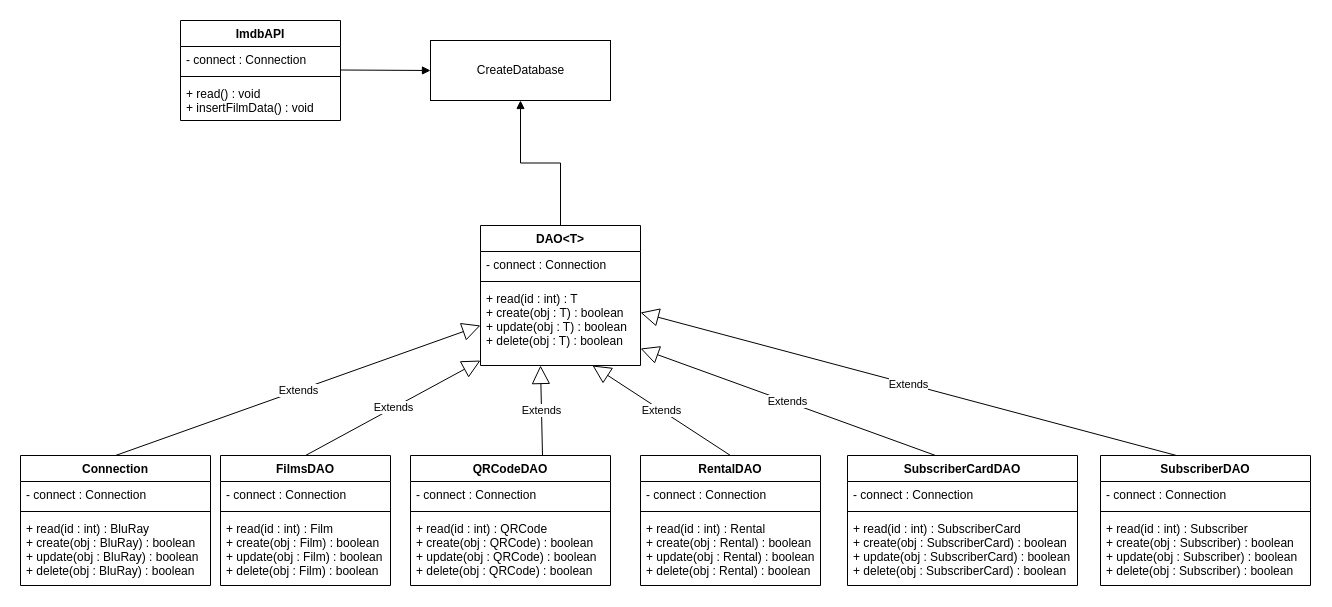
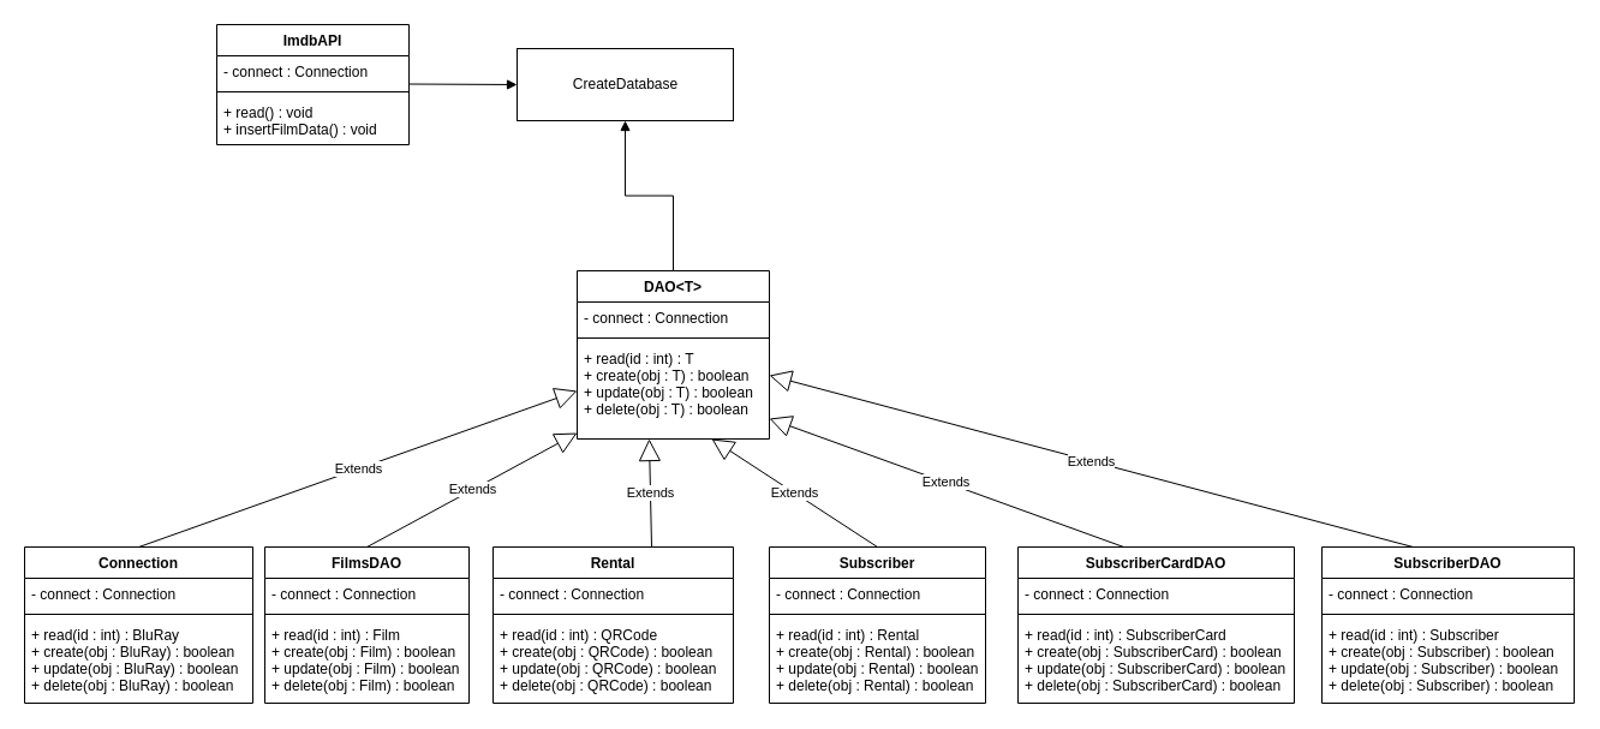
  <mxCell id="0" />
  <mxCell id="1" parent="0" />
  <mxCell id="2" value="SubscriberDAO" style="swimlane;fontStyle=1;align=center;verticalAlign=top;childLayout=stackLayout;horizontal=1;startSize=26;horizontalStack=0;resizeParent=1;resizeParentMax=0;resizeLast=0;collapsible=1;marginBottom=0;" vertex="1" parent="1"><mxGeometry x="1100" y="455" width="210" height="130" as="geometry" /></mxCell>
  <mxCell id="3" value="- connect : Connection" style="text;strokeColor=none;fillColor=none;align=left;verticalAlign=top;spacingLeft=4;spacingRight=4;overflow=hidden;rotatable=0;points=[[0,0.5],[1,0.5]];portConstraint=eastwest;" vertex="1" parent="2"><mxGeometry y="26" width="210" height="26" as="geometry" /></mxCell>
  <mxCell id="4" value="" style="line;strokeWidth=1;fillColor=none;align=left;verticalAlign=middle;spacingTop=-1;spacingLeft=3;spacingRight=3;rotatable=0;labelPosition=right;points=[];portConstraint=eastwest;strokeColor=inherit;" vertex="1" parent="2"><mxGeometry y="52" width="210" height="8" as="geometry" /></mxCell>
  <mxCell id="5" value="+ read(id : int) : Subscriber&#10;+ create(obj : Subscriber) : boolean&#10;+ update(obj : Subscriber) : boolean&#10;+ delete(obj : Subscriber) : boolean" style="text;strokeColor=none;fillColor=none;align=left;verticalAlign=top;spacingLeft=4;spacingRight=4;overflow=hidden;rotatable=0;points=[[0,0.5],[1,0.5]];portConstraint=eastwest;" vertex="1" parent="2"><mxGeometry y="60" width="210" height="70" as="geometry" /></mxCell>
  <mxCell id="6" value="SubscriberCardDAO" style="swimlane;fontStyle=1;align=center;verticalAlign=top;childLayout=stackLayout;horizontal=1;startSize=26;horizontalStack=0;resizeParent=1;resizeParentMax=0;resizeLast=0;collapsible=1;marginBottom=0;" vertex="1" parent="1"><mxGeometry x="847" y="455" width="230" height="130" as="geometry" /></mxCell>
  <mxCell id="7" value="- connect : Connection" style="text;strokeColor=none;fillColor=none;align=left;verticalAlign=top;spacingLeft=4;spacingRight=4;overflow=hidden;rotatable=0;points=[[0,0.5],[1,0.5]];portConstraint=eastwest;" vertex="1" parent="6"><mxGeometry y="26" width="230" height="26" as="geometry" /></mxCell>
  <mxCell id="8" value="" style="line;strokeWidth=1;fillColor=none;align=left;verticalAlign=middle;spacingTop=-1;spacingLeft=3;spacingRight=3;rotatable=0;labelPosition=right;points=[];portConstraint=eastwest;strokeColor=inherit;" vertex="1" parent="6"><mxGeometry y="52" width="230" height="8" as="geometry" /></mxCell>
  <mxCell id="9" value="+ read(id : int) : SubscriberCard&#10;+ create(obj : SubscriberCard) : boolean&#10;+ update(obj : SubscriberCard) : boolean&#10;+ delete(obj : SubscriberCard) : boolean" style="text;strokeColor=none;fillColor=none;align=left;verticalAlign=top;spacingLeft=4;spacingRight=4;overflow=hidden;rotatable=0;points=[[0,0.5],[1,0.5]];portConstraint=eastwest;" vertex="1" parent="6"><mxGeometry y="60" width="230" height="70" as="geometry" /></mxCell>
- <mxCell id="10" value="RentalDAO" style="swimlane;fontStyle=1;align=center;verticalAlign=top;childLayout=stackLayout;horizontal=1;startSize=26;horizontalStack=0;resizeParent=1;resizeParentMax=0;resizeLast=0;collapsible=1;marginBottom=0;" vertex="1" parent="1"><mxGeometry x="640" y="455" width="180" height="130" as="geometry" /></mxCell>
+ <mxCell id="10" value="Subscriber" style="swimlane;fontStyle=1;align=center;verticalAlign=top;childLayout=stackLayout;horizontal=1;startSize=26;horizontalStack=0;resizeParent=1;resizeParentMax=0;resizeLast=0;collapsible=1;marginBottom=0;" vertex="1" parent="1"><mxGeometry x="640" y="455" width="180" height="130" as="geometry" /></mxCell>
  <mxCell id="11" value="- connect : Connection" style="text;strokeColor=none;fillColor=none;align=left;verticalAlign=top;spacingLeft=4;spacingRight=4;overflow=hidden;rotatable=0;points=[[0,0.5],[1,0.5]];portConstraint=eastwest;" vertex="1" parent="10"><mxGeometry y="26" width="180" height="26" as="geometry" /></mxCell>
  <mxCell id="12" value="" style="line;strokeWidth=1;fillColor=none;align=left;verticalAlign=middle;spacingTop=-1;spacingLeft=3;spacingRight=3;rotatable=0;labelPosition=right;points=[];portConstraint=eastwest;strokeColor=inherit;" vertex="1" parent="10"><mxGeometry y="52" width="180" height="8" as="geometry" /></mxCell>
  <mxCell id="13" value="+ read(id : int) : Rental&#10;+ create(obj : Rental) : boolean&#10;+ update(obj : Rental) : boolean&#10;+ delete(obj : Rental) : boolean" style="text;strokeColor=none;fillColor=none;align=left;verticalAlign=top;spacingLeft=4;spacingRight=4;overflow=hidden;rotatable=0;points=[[0,0.5],[1,0.5]];portConstraint=eastwest;" vertex="1" parent="10"><mxGeometry y="60" width="180" height="70" as="geometry" /></mxCell>
- <mxCell id="14" value="QRCodeDAO" style="swimlane;fontStyle=1;align=center;verticalAlign=top;childLayout=stackLayout;horizontal=1;startSize=26;horizontalStack=0;resizeParent=1;resizeParentMax=0;resizeLast=0;collapsible=1;marginBottom=0;" vertex="1" parent="1"><mxGeometry x="410" y="455" width="200" height="130" as="geometry" /></mxCell>
+ <mxCell id="14" value="Rental" style="swimlane;fontStyle=1;align=center;verticalAlign=top;childLayout=stackLayout;horizontal=1;startSize=26;horizontalStack=0;resizeParent=1;resizeParentMax=0;resizeLast=0;collapsible=1;marginBottom=0;" vertex="1" parent="1"><mxGeometry x="410" y="455" width="200" height="130" as="geometry" /></mxCell>
  <mxCell id="15" value="- connect : Connection" style="text;strokeColor=none;fillColor=none;align=left;verticalAlign=top;spacingLeft=4;spacingRight=4;overflow=hidden;rotatable=0;points=[[0,0.5],[1,0.5]];portConstraint=eastwest;" vertex="1" parent="14"><mxGeometry y="26" width="200" height="26" as="geometry" /></mxCell>
  <mxCell id="16" value="" style="line;strokeWidth=1;fillColor=none;align=left;verticalAlign=middle;spacingTop=-1;spacingLeft=3;spacingRight=3;rotatable=0;labelPosition=right;points=[];portConstraint=eastwest;strokeColor=inherit;" vertex="1" parent="14"><mxGeometry y="52" width="200" height="8" as="geometry" /></mxCell>
  <mxCell id="17" value="+ read(id : int) : QRCode&#10;+ create(obj : QRCode) : boolean&#10;+ update(obj : QRCode) : boolean&#10;+ delete(obj : QRCode) : boolean" style="text;strokeColor=none;fillColor=none;align=left;verticalAlign=top;spacingLeft=4;spacingRight=4;overflow=hidden;rotatable=0;points=[[0,0.5],[1,0.5]];portConstraint=eastwest;" vertex="1" parent="14"><mxGeometry y="60" width="200" height="70" as="geometry" /></mxCell>
  <mxCell id="18" value="FilmsDAO" style="swimlane;fontStyle=1;align=center;verticalAlign=top;childLayout=stackLayout;horizontal=1;startSize=26;horizontalStack=0;resizeParent=1;resizeParentMax=0;resizeLast=0;collapsible=1;marginBottom=0;" vertex="1" parent="1"><mxGeometry x="220" y="455" width="170" height="130" as="geometry" /></mxCell>
  <mxCell id="19" value="- connect : Connection" style="text;strokeColor=none;fillColor=none;align=left;verticalAlign=top;spacingLeft=4;spacingRight=4;overflow=hidden;rotatable=0;points=[[0,0.5],[1,0.5]];portConstraint=eastwest;" vertex="1" parent="18"><mxGeometry y="26" width="170" height="26" as="geometry" /></mxCell>
  <mxCell id="20" value="" style="line;strokeWidth=1;fillColor=none;align=left;verticalAlign=middle;spacingTop=-1;spacingLeft=3;spacingRight=3;rotatable=0;labelPosition=right;points=[];portConstraint=eastwest;strokeColor=inherit;" vertex="1" parent="18"><mxGeometry y="52" width="170" height="8" as="geometry" /></mxCell>
  <mxCell id="21" value="+ read(id : int) : Film&#10;+ create(obj : Film) : boolean&#10;+ update(obj : Film) : boolean&#10;+ delete(obj : Film) : boolean" style="text;strokeColor=none;fillColor=none;align=left;verticalAlign=top;spacingLeft=4;spacingRight=4;overflow=hidden;rotatable=0;points=[[0,0.5],[1,0.5]];portConstraint=eastwest;" vertex="1" parent="18"><mxGeometry y="60" width="170" height="70" as="geometry" /></mxCell>
  <mxCell id="22" value="Connection" style="swimlane;fontStyle=1;align=center;verticalAlign=top;childLayout=stackLayout;horizontal=1;startSize=26;horizontalStack=0;resizeParent=1;resizeParentMax=0;resizeLast=0;collapsible=1;marginBottom=0;" vertex="1" parent="1"><mxGeometry x="20" y="455" width="190" height="130" as="geometry" /></mxCell>
  <mxCell id="23" value="- connect : Connection" style="text;strokeColor=none;fillColor=none;align=left;verticalAlign=top;spacingLeft=4;spacingRight=4;overflow=hidden;rotatable=0;points=[[0,0.5],[1,0.5]];portConstraint=eastwest;" vertex="1" parent="22"><mxGeometry y="26" width="190" height="26" as="geometry" /></mxCell>
  <mxCell id="24" value="" style="line;strokeWidth=1;fillColor=none;align=left;verticalAlign=middle;spacingTop=-1;spacingLeft=3;spacingRight=3;rotatable=0;labelPosition=right;points=[];portConstraint=eastwest;strokeColor=inherit;" vertex="1" parent="22"><mxGeometry y="52" width="190" height="8" as="geometry" /></mxCell>
  <mxCell id="25" value="+ read(id : int) : BluRay&#10;+ create(obj : BluRay) : boolean&#10;+ update(obj : BluRay) : boolean&#10;+ delete(obj : BluRay) : boolean" style="text;strokeColor=none;fillColor=none;align=left;verticalAlign=top;spacingLeft=4;spacingRight=4;overflow=hidden;rotatable=0;points=[[0,0.5],[1,0.5]];portConstraint=eastwest;" vertex="1" parent="22"><mxGeometry y="60" width="190" height="70" as="geometry" /></mxCell>
  <mxCell id="26" value="DAO&lt;T&gt;" style="swimlane;fontStyle=1;align=center;verticalAlign=top;childLayout=stackLayout;horizontal=1;startSize=26;horizontalStack=0;resizeParent=1;resizeParentMax=0;resizeLast=0;collapsible=1;marginBottom=0;" vertex="1" parent="1"><mxGeometry x="480" y="225" width="160" height="140" as="geometry" /></mxCell>
  <mxCell id="27" value="- connect : Connection" style="text;strokeColor=none;fillColor=none;align=left;verticalAlign=top;spacingLeft=4;spacingRight=4;overflow=hidden;rotatable=0;points=[[0,0.5],[1,0.5]];portConstraint=eastwest;" vertex="1" parent="26"><mxGeometry y="26" width="160" height="26" as="geometry" /></mxCell>
  <mxCell id="28" value="" style="line;strokeWidth=1;fillColor=none;align=left;verticalAlign=middle;spacingTop=-1;spacingLeft=3;spacingRight=3;rotatable=0;labelPosition=right;points=[];portConstraint=eastwest;strokeColor=inherit;" vertex="1" parent="26"><mxGeometry y="52" width="160" height="8" as="geometry" /></mxCell>
  <mxCell id="29" value="+ read(id : int) : T&#10;+ create(obj : T) : boolean&#10;+ update(obj : T) : boolean&#10;+ delete(obj : T) : boolean" style="text;strokeColor=none;fillColor=none;align=left;verticalAlign=top;spacingLeft=4;spacingRight=4;overflow=hidden;rotatable=0;points=[[0,0.5],[1,0.5]];portConstraint=eastwest;" vertex="1" parent="26"><mxGeometry y="60" width="160" height="80" as="geometry" /></mxCell>
  <mxCell id="30" value="Extends" style="endArrow=block;endSize=16;endFill=0;html=1;rounded=0;exitX=0.362;exitY=0;exitDx=0;exitDy=0;exitPerimeter=0;entryX=1;entryY=0.338;entryDx=0;entryDy=0;entryPerimeter=0;" edge="1" parent="1" source="2" target="29"><mxGeometry width="160" relative="1" as="geometry"><mxPoint x="870" y="385" as="sourcePoint" /><mxPoint x="1030" y="385" as="targetPoint" /></mxGeometry></mxCell>
  <mxCell id="31" value="Extends" style="endArrow=block;endSize=16;endFill=0;html=1;rounded=0;exitX=0.383;exitY=0;exitDx=0;exitDy=0;exitPerimeter=0;entryX=1;entryY=0.788;entryDx=0;entryDy=0;entryPerimeter=0;" edge="1" parent="1" source="6" target="29"><mxGeometry width="160" relative="1" as="geometry"><mxPoint x="687" y="385" as="sourcePoint" /><mxPoint x="847" y="385" as="targetPoint" /></mxGeometry></mxCell>
  <mxCell id="32" value="Extends" style="endArrow=block;endSize=16;endFill=0;html=1;rounded=0;exitX=0.5;exitY=0;exitDx=0;exitDy=0;entryX=0.7;entryY=1;entryDx=0;entryDy=0;entryPerimeter=0;" edge="1" parent="1" source="10" target="29"><mxGeometry width="160" relative="1" as="geometry"><mxPoint x="600" y="415" as="sourcePoint" /><mxPoint x="760" y="415" as="targetPoint" /></mxGeometry></mxCell>
  <mxCell id="33" value="Extends" style="endArrow=block;endSize=16;endFill=0;html=1;rounded=0;exitX=0.66;exitY=0;exitDx=0;exitDy=0;exitPerimeter=0;entryX=0.375;entryY=1;entryDx=0;entryDy=0;entryPerimeter=0;" edge="1" parent="1" source="14" target="29"><mxGeometry width="160" relative="1" as="geometry"><mxPoint x="480" y="419" as="sourcePoint" /><mxPoint x="640" y="419" as="targetPoint" /></mxGeometry></mxCell>
  <mxCell id="34" value="Extends" style="endArrow=block;endSize=16;endFill=0;html=1;rounded=0;exitX=0.5;exitY=0;exitDx=0;exitDy=0;entryX=0;entryY=0.938;entryDx=0;entryDy=0;entryPerimeter=0;" edge="1" parent="1" source="18" target="29"><mxGeometry width="160" relative="1" as="geometry"><mxPoint x="340" y="419" as="sourcePoint" /><mxPoint x="480" y="365" as="targetPoint" /><Array as="points" /></mxGeometry></mxCell>
  <mxCell id="35" value="Extends" style="endArrow=block;endSize=16;endFill=0;html=1;rounded=0;exitX=0.5;exitY=0;exitDx=0;exitDy=0;entryX=0;entryY=0.5;entryDx=0;entryDy=0;" edge="1" parent="1" source="22" target="29"><mxGeometry width="160" relative="1" as="geometry"><mxPoint x="170" y="419" as="sourcePoint" /><mxPoint x="480" y="335" as="targetPoint" /></mxGeometry></mxCell>
  <mxCell id="36" value="" style="endArrow=block;endFill=1;html=1;edgeStyle=orthogonalEdgeStyle;align=left;verticalAlign=top;rounded=0;exitX=0.5;exitY=0;exitDx=0;exitDy=0;entryX=0.5;entryY=1;entryDx=0;entryDy=0;" edge="1" parent="1" source="26" target="42"><mxGeometry x="-1" relative="1" as="geometry"><mxPoint x="550" y="185" as="sourcePoint" /><mxPoint x="560" y="135" as="targetPoint" /></mxGeometry></mxCell>
  <mxCell id="37" value="ImdbAPI" style="swimlane;fontStyle=1;align=center;verticalAlign=top;childLayout=stackLayout;horizontal=1;startSize=26;horizontalStack=0;resizeParent=1;resizeParentMax=0;resizeLast=0;collapsible=1;marginBottom=0;" vertex="1" parent="1"><mxGeometry x="180" y="20" width="160" height="100" as="geometry" /></mxCell>
  <mxCell id="38" value="- connect : Connection" style="text;strokeColor=none;fillColor=none;align=left;verticalAlign=top;spacingLeft=4;spacingRight=4;overflow=hidden;rotatable=0;points=[[0,0.5],[1,0.5]];portConstraint=eastwest;" vertex="1" parent="37"><mxGeometry y="26" width="160" height="26" as="geometry" /></mxCell>
  <mxCell id="39" value="" style="line;strokeWidth=1;fillColor=none;align=left;verticalAlign=middle;spacingTop=-1;spacingLeft=3;spacingRight=3;rotatable=0;labelPosition=right;points=[];portConstraint=eastwest;strokeColor=inherit;" vertex="1" parent="37"><mxGeometry y="52" width="160" height="8" as="geometry" /></mxCell>
  <mxCell id="40" value="+ read() : void&#10;+ insertFilmData() : void" style="text;strokeColor=none;fillColor=none;align=left;verticalAlign=top;spacingLeft=4;spacingRight=4;overflow=hidden;rotatable=0;points=[[0,0.5],[1,0.5]];portConstraint=eastwest;" vertex="1" parent="37"><mxGeometry y="60" width="160" height="40" as="geometry" /></mxCell>
  <mxCell id="41" value="" style="endArrow=block;endFill=1;html=1;edgeStyle=orthogonalEdgeStyle;align=left;verticalAlign=top;rounded=0;entryX=0;entryY=0.5;entryDx=0;entryDy=0;" edge="1" parent="1" target="42"><mxGeometry x="-1" relative="1" as="geometry"><mxPoint x="340" y="69.5" as="sourcePoint" /><mxPoint x="460" y="69.5" as="targetPoint" /></mxGeometry></mxCell>
  <mxCell id="42" value="CreateDatabase" style="html=1;" vertex="1" parent="1"><mxGeometry x="430" y="40" width="180" height="60" as="geometry" /></mxCell>
